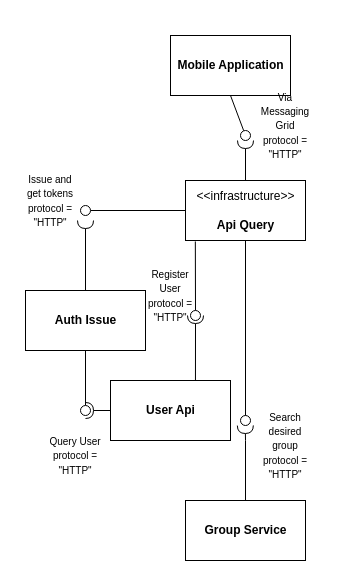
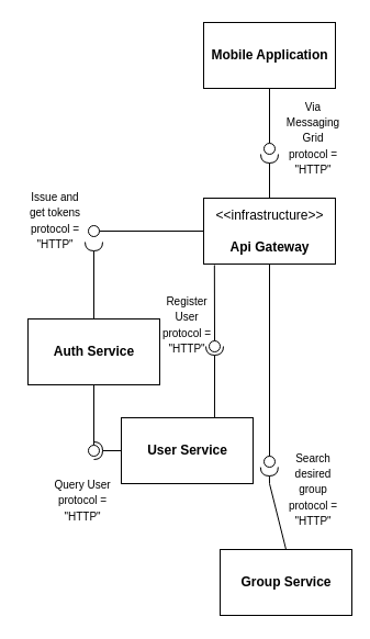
  <mxCell id="0" />
  <mxCell id="1" parent="0" />
- <mxCell id="2" value="&lt;br&gt;&lt;b&gt;Mobile Application&lt;br&gt;&lt;br&gt;&lt;/b&gt;" style="html=1;align=center;verticalAlign=middle;dashed=0;" vertex="1" parent="1"><mxGeometry x="170" y="35" width="120" height="60" as="geometry" /></mxCell>
- <mxCell id="3" value="&amp;lt;&amp;lt;infrastructure&amp;gt;&amp;gt;&lt;br&gt;&lt;br&gt;&lt;b&gt;Api Query&lt;/b&gt;" style="html=1;align=center;verticalAlign=middle;dashed=0;" vertex="1" parent="1"><mxGeometry x="185" y="180" width="120" height="60" as="geometry" /></mxCell>
+ <mxCell id="2" value="&lt;br&gt;&lt;b&gt;Mobile Application&lt;br&gt;&lt;br&gt;&lt;/b&gt;" style="html=1;align=center;verticalAlign=middle;dashed=0;" vertex="1" parent="1"><mxGeometry x="185" y="20" width="120" height="60" as="geometry" /></mxCell>
+ <mxCell id="3" value="&amp;lt;&amp;lt;infrastructure&amp;gt;&amp;gt;&lt;br&gt;&lt;br&gt;&lt;b&gt;Api Gateway&lt;/b&gt;" style="html=1;align=center;verticalAlign=middle;dashed=0;" vertex="1" parent="1"><mxGeometry x="185" y="180" width="120" height="60" as="geometry" /></mxCell>
  <mxCell id="4" value="" style="rounded=0;orthogonalLoop=1;jettySize=auto;html=1;endArrow=none;endFill=0;sketch=0;sourcePerimeterSpacing=0;targetPerimeterSpacing=0;exitX=0.5;exitY=1;exitDx=0;exitDy=0;" edge="1" target="6" parent="1" source="2"><mxGeometry relative="1" as="geometry"><mxPoint x="425" y="85" as="sourcePoint" /></mxGeometry></mxCell>
  <mxCell id="5" value="" style="rounded=0;orthogonalLoop=1;jettySize=auto;html=1;endArrow=halfCircle;endFill=0;endSize=6;strokeWidth=1;sketch=0;exitX=0.5;exitY=0;exitDx=0;exitDy=0;" edge="1" target="6" parent="1" source="3"><mxGeometry relative="1" as="geometry"><mxPoint x="465" y="85" as="sourcePoint" /><mxPoint x="245" y="140" as="targetPoint" /><Array as="points" /></mxGeometry></mxCell>
  <mxCell id="6" value="" style="ellipse;whiteSpace=wrap;html=1;align=center;aspect=fixed;resizable=0;points=[];outlineConnect=0;sketch=0;" vertex="1" parent="1"><mxGeometry x="240" y="130" width="10" height="10" as="geometry" /></mxCell>
  <mxCell id="7" value="&lt;font style=&quot;font-size: 10px;&quot;&gt;Via Messaging Grid&lt;br&gt;protocol = &quot;HTTP&quot;&lt;/font&gt;" style="text;html=1;strokeColor=none;fillColor=none;align=center;verticalAlign=middle;whiteSpace=wrap;rounded=0;" vertex="1" parent="1"><mxGeometry x="255" y="110" width="60" height="30" as="geometry" /></mxCell>
- <mxCell id="8" value="&lt;br&gt;&lt;b&gt;Auth Issue&lt;br&gt;&lt;br&gt;&lt;/b&gt;" style="html=1;align=center;verticalAlign=middle;dashed=0;" vertex="1" parent="1"><mxGeometry x="25" y="290" width="120" height="60" as="geometry" /></mxCell>
+ <mxCell id="8" value="&lt;br&gt;&lt;b&gt;Auth Service&lt;br&gt;&lt;br&gt;&lt;/b&gt;" style="html=1;align=center;verticalAlign=middle;dashed=0;" vertex="1" parent="1"><mxGeometry x="25" y="290" width="120" height="60" as="geometry" /></mxCell>
  <mxCell id="9" value="" style="rounded=0;orthogonalLoop=1;jettySize=auto;html=1;endArrow=none;endFill=0;sketch=0;sourcePerimeterSpacing=0;exitX=0;exitY=0.5;exitDx=0;exitDy=0;" edge="1" parent="1" source="3" target="10"><mxGeometry relative="1" as="geometry"><mxPoint x="185" y="210" as="sourcePoint" /><mxPoint x="95" y="210" as="targetPoint" /></mxGeometry></mxCell>
  <mxCell id="10" value="" style="ellipse;whiteSpace=wrap;html=1;align=center;aspect=fixed;resizable=0;points=[];outlineConnect=0;sketch=0;" vertex="1" parent="1"><mxGeometry x="80" y="205" width="10" height="10" as="geometry" /></mxCell>
  <mxCell id="11" value="" style="rounded=0;orthogonalLoop=1;jettySize=auto;html=1;endArrow=halfCircle;endFill=0;endSize=6;strokeWidth=1;sketch=0;exitX=0.5;exitY=0;exitDx=0;exitDy=0;" edge="1" parent="1" source="8"><mxGeometry relative="1" as="geometry"><mxPoint x="90" y="280" as="sourcePoint" /><mxPoint x="85" y="220" as="targetPoint" /><Array as="points"><mxPoint x="85" y="220" /></Array></mxGeometry></mxCell>
  <mxCell id="12" value="&lt;font style=&quot;font-size: 10px;&quot;&gt;Issue and get tokens&lt;br&gt;protocol = &quot;HTTP&quot;&lt;/font&gt;" style="text;html=1;strokeColor=none;fillColor=none;align=center;verticalAlign=middle;whiteSpace=wrap;rounded=0;" vertex="1" parent="1"><mxGeometry x="20" y="185" width="60" height="30" as="geometry" /></mxCell>
- <mxCell id="13" value="&lt;br&gt;&lt;b&gt;User Api&lt;br&gt;&lt;br&gt;&lt;/b&gt;" style="html=1;align=center;verticalAlign=middle;dashed=0;" vertex="1" parent="1"><mxGeometry x="110" y="380" width="120" height="60" as="geometry" /></mxCell>
+ <mxCell id="13" value="&lt;br&gt;&lt;b&gt;User Service&lt;br&gt;&lt;br&gt;&lt;/b&gt;" style="html=1;align=center;verticalAlign=middle;dashed=0;" vertex="1" parent="1"><mxGeometry x="110" y="380" width="120" height="60" as="geometry" /></mxCell>
  <mxCell id="14" value="" style="rounded=0;orthogonalLoop=1;jettySize=auto;html=1;endArrow=none;endFill=0;sketch=0;sourcePerimeterSpacing=0;targetPerimeterSpacing=0;exitX=0.082;exitY=1.016;exitDx=0;exitDy=0;exitPerimeter=0;" edge="1" target="16" parent="1" source="3"><mxGeometry relative="1" as="geometry"><mxPoint x="75" y="335" as="sourcePoint" /></mxGeometry></mxCell>
  <mxCell id="15" value="" style="rounded=0;orthogonalLoop=1;jettySize=auto;html=1;endArrow=halfCircle;endFill=0;entryX=0.5;entryY=0.5;endSize=6;strokeWidth=1;sketch=0;exitX=0.708;exitY=0;exitDx=0;exitDy=0;exitPerimeter=0;" edge="1" target="16" parent="1" source="13"><mxGeometry relative="1" as="geometry"><mxPoint x="115" y="335" as="sourcePoint" /></mxGeometry></mxCell>
  <mxCell id="16" value="" style="ellipse;whiteSpace=wrap;html=1;align=center;aspect=fixed;resizable=0;points=[];outlineConnect=0;sketch=0;" vertex="1" parent="1"><mxGeometry x="190" y="310" width="10" height="10" as="geometry" /></mxCell>
  <mxCell id="17" value="&lt;font style=&quot;font-size: 10px;&quot;&gt;Register User&lt;br&gt;protocol = &quot;HTTP&quot;&lt;/font&gt;" style="text;html=1;strokeColor=none;fillColor=none;align=center;verticalAlign=middle;whiteSpace=wrap;rounded=0;" vertex="1" parent="1"><mxGeometry x="140" y="280" width="60" height="30" as="geometry" /></mxCell>
  <mxCell id="18" value="" style="rounded=0;orthogonalLoop=1;jettySize=auto;html=1;endArrow=none;endFill=0;sketch=0;sourcePerimeterSpacing=0;targetPerimeterSpacing=0;exitX=0.5;exitY=1;exitDx=0;exitDy=0;" edge="1" target="20" parent="1" source="8"><mxGeometry relative="1" as="geometry"><mxPoint x="155" y="355" as="sourcePoint" /></mxGeometry></mxCell>
  <mxCell id="19" value="" style="rounded=0;orthogonalLoop=1;jettySize=auto;html=1;endArrow=halfCircle;endFill=0;endSize=6;strokeWidth=1;sketch=0;exitX=0;exitY=0.5;exitDx=0;exitDy=0;" edge="1" parent="1" source="13"><mxGeometry relative="1" as="geometry"><mxPoint x="195" y="355" as="sourcePoint" /><mxPoint x="85" y="410" as="targetPoint" /></mxGeometry></mxCell>
  <mxCell id="20" value="" style="ellipse;whiteSpace=wrap;html=1;align=center;aspect=fixed;resizable=0;points=[];outlineConnect=0;sketch=0;" vertex="1" parent="1"><mxGeometry x="80" y="405" width="10" height="10" as="geometry" /></mxCell>
  <mxCell id="21" value="&lt;font style=&quot;font-size: 10px;&quot;&gt;Query User&lt;br&gt;protocol = &quot;HTTP&quot;&lt;/font&gt;" style="text;html=1;strokeColor=none;fillColor=none;align=center;verticalAlign=middle;whiteSpace=wrap;rounded=0;" vertex="1" parent="1"><mxGeometry x="45" y="440" width="60" height="30" as="geometry" /></mxCell>
- <mxCell id="22" value="&lt;b&gt;Group Service&lt;br&gt;&lt;/b&gt;" style="html=1;align=center;verticalAlign=middle;dashed=0;" vertex="1" parent="1"><mxGeometry x="185" y="500" width="120" height="60" as="geometry" /></mxCell>
+ <mxCell id="22" value="&lt;b&gt;Group Service&lt;br&gt;&lt;/b&gt;" style="html=1;align=center;verticalAlign=middle;dashed=0;" vertex="1" parent="1"><mxGeometry x="200" y="500" width="120" height="60" as="geometry" /></mxCell>
  <mxCell id="23" value="" style="rounded=0;orthogonalLoop=1;jettySize=auto;html=1;endArrow=none;endFill=0;sketch=0;sourcePerimeterSpacing=0;targetPerimeterSpacing=0;fontSize=10;exitX=0.5;exitY=1;exitDx=0;exitDy=0;entryX=0.5;entryY=0.5;entryDx=0;entryDy=0;entryPerimeter=0;" edge="1" target="26" parent="1" source="3"><mxGeometry relative="1" as="geometry"><mxPoint x="205" y="435" as="sourcePoint" /><mxPoint x="245" y="410" as="targetPoint" /></mxGeometry></mxCell>
  <mxCell id="24" value="" style="rounded=0;orthogonalLoop=1;jettySize=auto;html=1;endArrow=halfCircle;endFill=0;endSize=6;strokeWidth=1;sketch=0;fontSize=10;startArrow=none;" edge="1" parent="1"><mxGeometry relative="1" as="geometry"><mxPoint x="245" y="440" as="sourcePoint" /><mxPoint x="244.83" y="425" as="targetPoint" /><Array as="points"><mxPoint x="244.83" y="425" /></Array></mxGeometry></mxCell>
  <mxCell id="25" value="" style="rounded=0;orthogonalLoop=1;jettySize=auto;html=1;endArrow=none;endFill=0;endSize=6;strokeWidth=1;sketch=0;fontSize=10;exitX=0.5;exitY=0;exitDx=0;exitDy=0;" edge="1" parent="1" source="22"><mxGeometry relative="1" as="geometry"><mxPoint x="245" y="500" as="sourcePoint" /><mxPoint x="245" y="440" as="targetPoint" /></mxGeometry></mxCell>
  <mxCell id="26" value="" style="ellipse;whiteSpace=wrap;html=1;align=center;aspect=fixed;resizable=0;points=[];outlineConnect=0;sketch=0;fontSize=10;" vertex="1" parent="1"><mxGeometry x="240" y="415" width="10" height="10" as="geometry" /></mxCell>
  <mxCell id="27" value="&lt;font style=&quot;font-size: 10px;&quot;&gt;Search desired group&lt;br&gt;protocol = &quot;HTTP&quot;&lt;/font&gt;" style="text;html=1;strokeColor=none;fillColor=none;align=center;verticalAlign=middle;whiteSpace=wrap;rounded=0;" vertex="1" parent="1"><mxGeometry x="255" y="430" width="60" height="30" as="geometry" /></mxCell>
